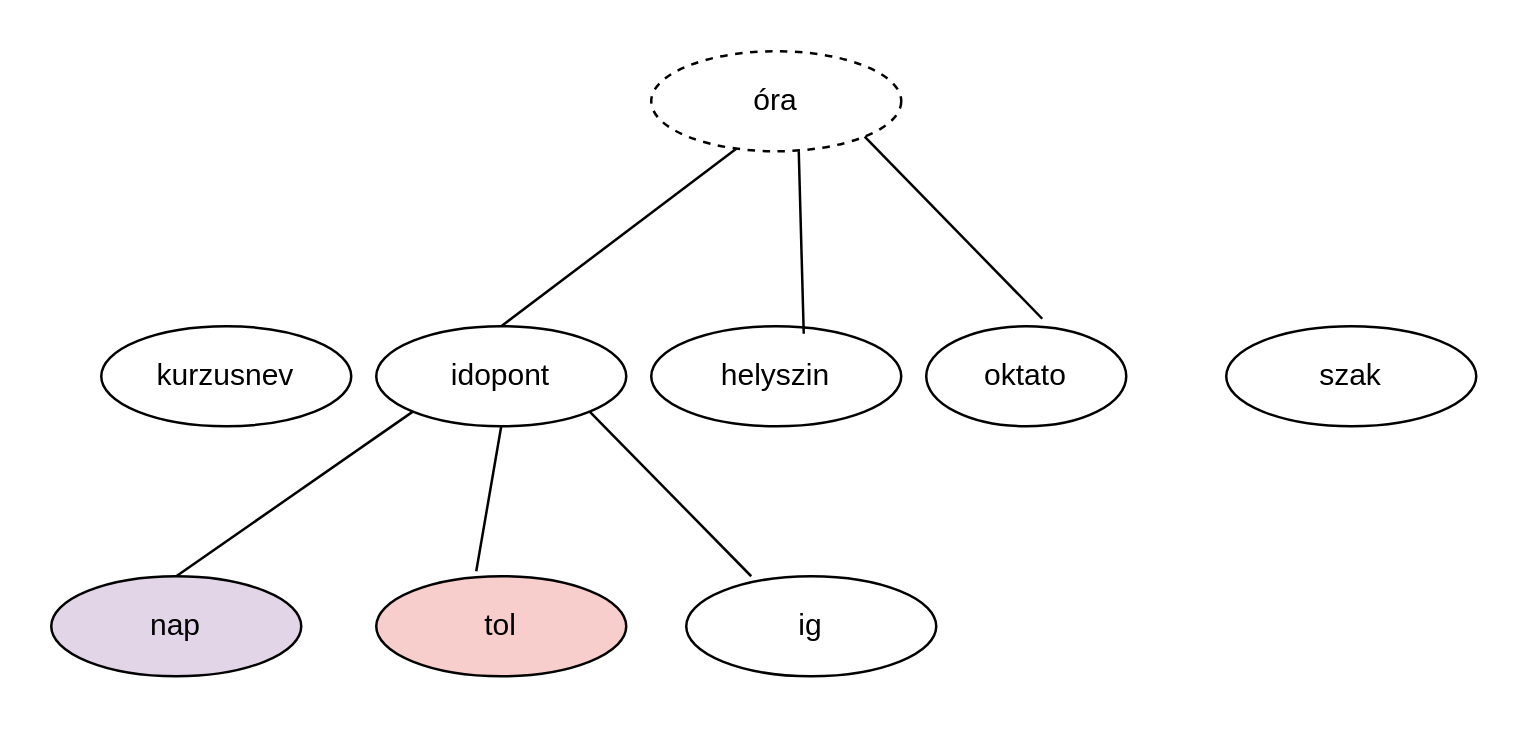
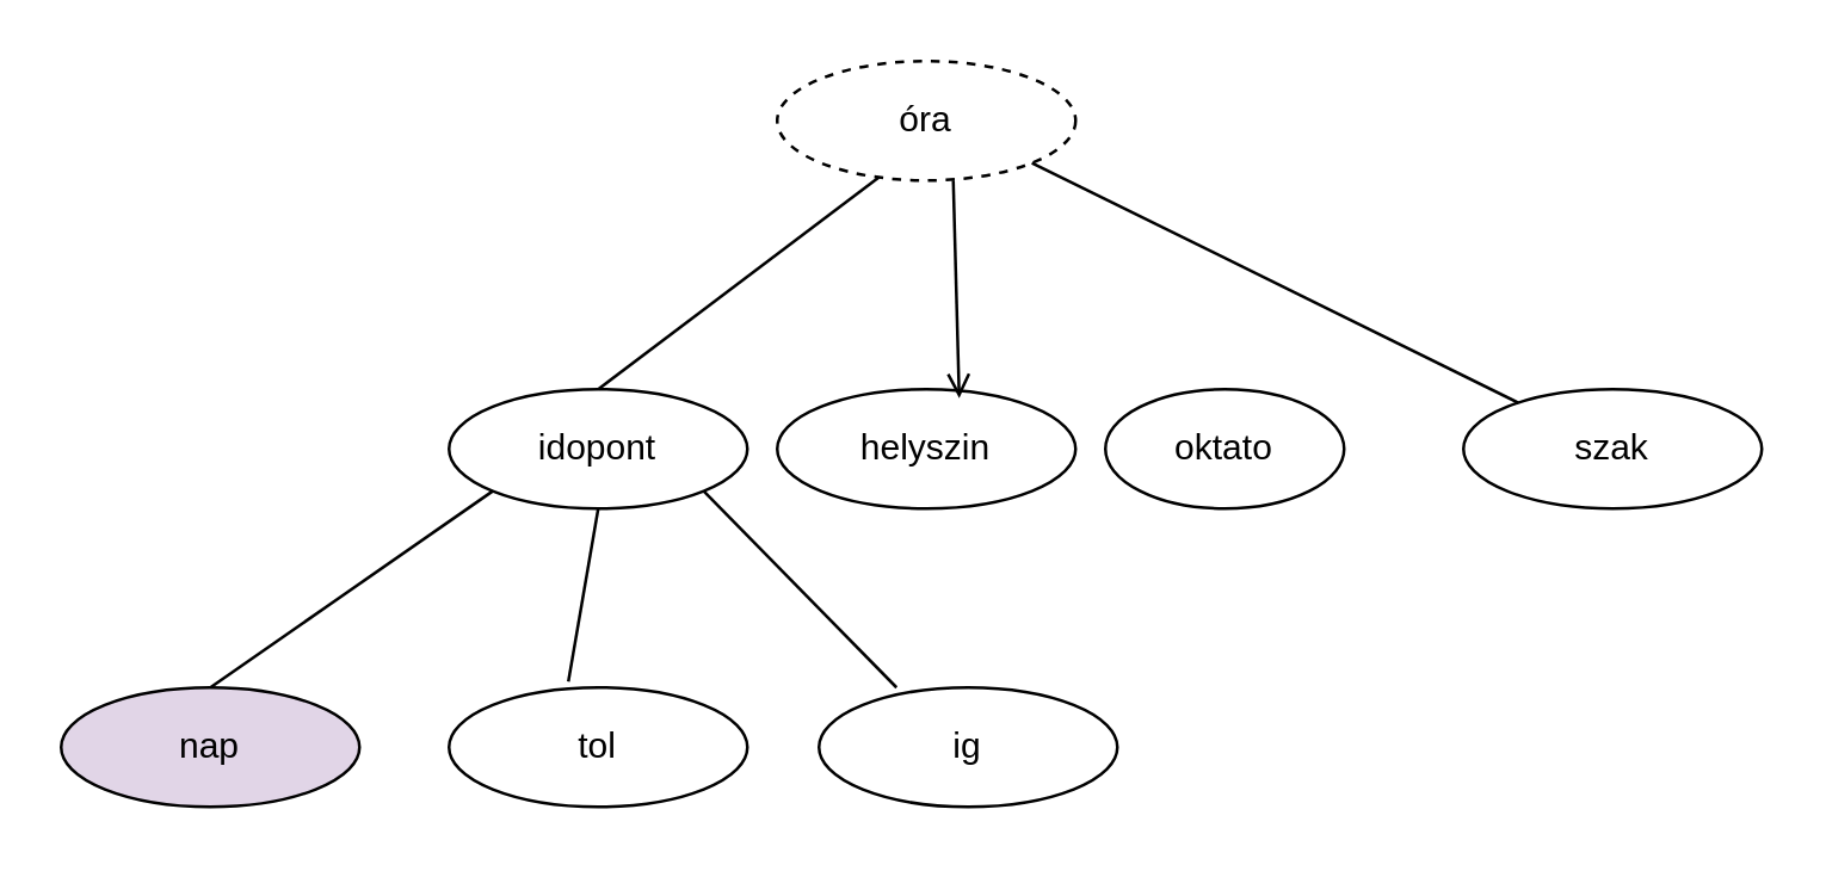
  <mxCell id="0" />
  <mxCell id="1" parent="0" />
  <mxCell id="2" value="óra" style="ellipse;whiteSpace=wrap;html=1;align=center;dashed=1;" parent="1" vertex="1"><mxGeometry x="260" y="20" width="100" height="40" as="geometry" /></mxCell>
  <mxCell id="3" value="szak" style="ellipse;whiteSpace=wrap;html=1;align=center;" parent="1" vertex="1"><mxGeometry x="490" y="130" width="100" height="40" as="geometry" /></mxCell>
  <mxCell id="4" value="idopont" style="ellipse;whiteSpace=wrap;html=1;align=center;" parent="1" vertex="1"><mxGeometry x="150" y="130" width="100" height="40" as="geometry" /></mxCell>
  <mxCell id="5" value="oktato" style="ellipse;whiteSpace=wrap;html=1;align=center;" parent="1" vertex="1"><mxGeometry x="370" y="130" width="80" height="40" as="geometry" /></mxCell>
  <mxCell id="6" value="helyszin" style="ellipse;whiteSpace=wrap;html=1;align=center;" parent="1" vertex="1"><mxGeometry x="260" y="130" width="100" height="40" as="geometry" /></mxCell>
- <mxCell id="7" value="kurzusnev" style="ellipse;whiteSpace=wrap;html=1;align=center;" parent="1" vertex="1"><mxGeometry x="40" y="130" width="100" height="40" as="geometry" /></mxCell>
  <mxCell id="8" value="" style="endArrow=none;html=1;rounded=0;exitX=0.34;exitY=0.975;exitDx=0;exitDy=0;exitPerimeter=0;entryX=0.5;entryY=0;entryDx=0;entryDy=0;" parent="1" source="2" target="4" edge="1"><mxGeometry relative="1" as="geometry"><mxPoint x="210" y="100" as="sourcePoint" /><mxPoint x="370" y="100" as="targetPoint" /></mxGeometry></mxCell>
- <mxCell id="9" value="" style="endArrow=none;html=1;rounded=0;entryX=0.61;entryY=0.075;entryDx=0;entryDy=0;entryPerimeter=0;exitX=0.59;exitY=1;exitDx=0;exitDy=0;exitPerimeter=0;" parent="1" source="2" target="6" edge="1"><mxGeometry relative="1" as="geometry"><mxPoint x="340" y="70" as="sourcePoint" /><mxPoint x="484" y="100" as="targetPoint" /></mxGeometry></mxCell>
- <mxCell id="10" value="" style="endArrow=none;html=1;rounded=0;entryX=0.58;entryY=-0.075;entryDx=0;entryDy=0;entryPerimeter=0;exitX=1;exitY=1;exitDx=0;exitDy=0;" parent="1" source="2" target="5" edge="1"><mxGeometry relative="1" as="geometry"><mxPoint x="350" y="50" as="sourcePoint" /><mxPoint x="510" y="50" as="targetPoint" /></mxGeometry></mxCell>
+ <mxCell id="9" value="" style="endArrow=open;html=1;rounded=0;entryX=0.61;entryY=0.075;entryDx=0;entryDy=0;entryPerimeter=0;exitX=0.59;exitY=1;exitDx=0;exitDy=0;exitPerimeter=0;" parent="1" source="2" target="6" edge="1"><mxGeometry relative="1" as="geometry"><mxPoint x="340" y="70" as="sourcePoint" /><mxPoint x="484" y="100" as="targetPoint" /></mxGeometry></mxCell>
+ <mxCell id="10" value="" style="endArrow=none;html=1;rounded=0;exitX=1;exitY=1;exitDx=0;exitDy=0;" parent="1" source="2" target="3" edge="1"><mxGeometry relative="1" as="geometry"><mxPoint x="350" y="50" as="sourcePoint" /><mxPoint x="510" y="50" as="targetPoint" /></mxGeometry></mxCell>
  <mxCell id="11" value="ig" style="ellipse;whiteSpace=wrap;html=1;align=center;" parent="1" vertex="1"><mxGeometry x="274" y="230" width="100" height="40" as="geometry" /></mxCell>
- <mxCell id="12" value="tol" style="ellipse;whiteSpace=wrap;html=1;align=center;fillColor=#f8cecc;" parent="1" vertex="1"><mxGeometry x="150" y="230" width="100" height="40" as="geometry" /></mxCell>
+ <mxCell id="12" value="tol" style="ellipse;whiteSpace=wrap;html=1;align=center;" parent="1" vertex="1"><mxGeometry x="150" y="230" width="100" height="40" as="geometry" /></mxCell>
  <mxCell id="13" value="nap" style="ellipse;whiteSpace=wrap;html=1;align=center;fillColor=#e1d5e7;" parent="1" vertex="1"><mxGeometry x="20" y="230" width="100" height="40" as="geometry" /></mxCell>
  <mxCell id="14" value="" style="endArrow=none;html=1;rounded=0;exitX=0.26;exitY=0;exitDx=0;exitDy=0;exitPerimeter=0;entryX=1;entryY=1;entryDx=0;entryDy=0;" parent="1" edge="1" target="4" source="11"><mxGeometry relative="1" as="geometry"><mxPoint x="230" y="180" as="sourcePoint" /><mxPoint x="390" y="180" as="targetPoint" /></mxGeometry></mxCell>
  <mxCell id="15" value="" style="endArrow=none;html=1;rounded=0;exitX=0.4;exitY=-0.05;exitDx=0;exitDy=0;exitPerimeter=0;entryX=0.5;entryY=1;entryDx=0;entryDy=0;" parent="1" source="12" target="4" edge="1"><mxGeometry relative="1" as="geometry"><mxPoint x="190" y="200" as="sourcePoint" /><mxPoint x="350" y="200" as="targetPoint" /></mxGeometry></mxCell>
  <mxCell id="16" value="" style="endArrow=none;html=1;rounded=0;exitX=0.5;exitY=0;exitDx=0;exitDy=0;entryX=0;entryY=1;entryDx=0;entryDy=0;" parent="1" source="13" target="4" edge="1"><mxGeometry relative="1" as="geometry"><mxPoint x="70" y="210" as="sourcePoint" /><mxPoint x="230" y="210" as="targetPoint" /></mxGeometry></mxCell>
